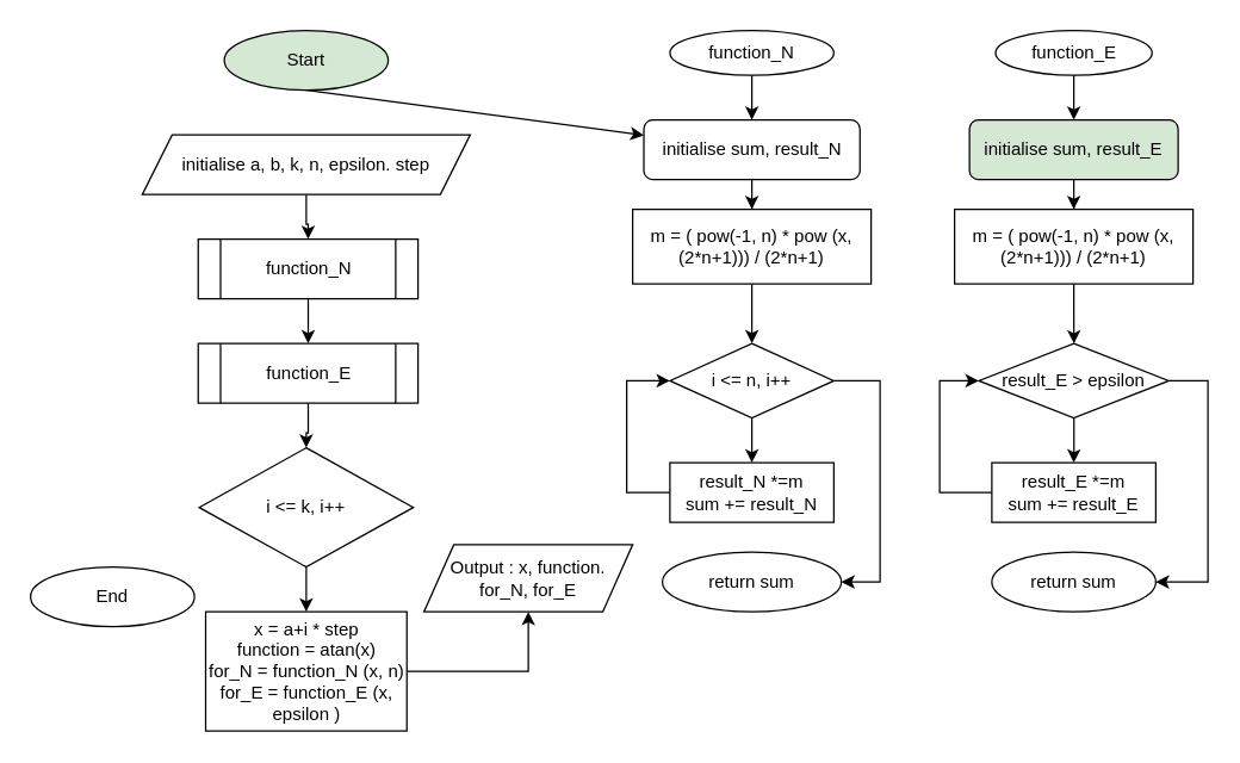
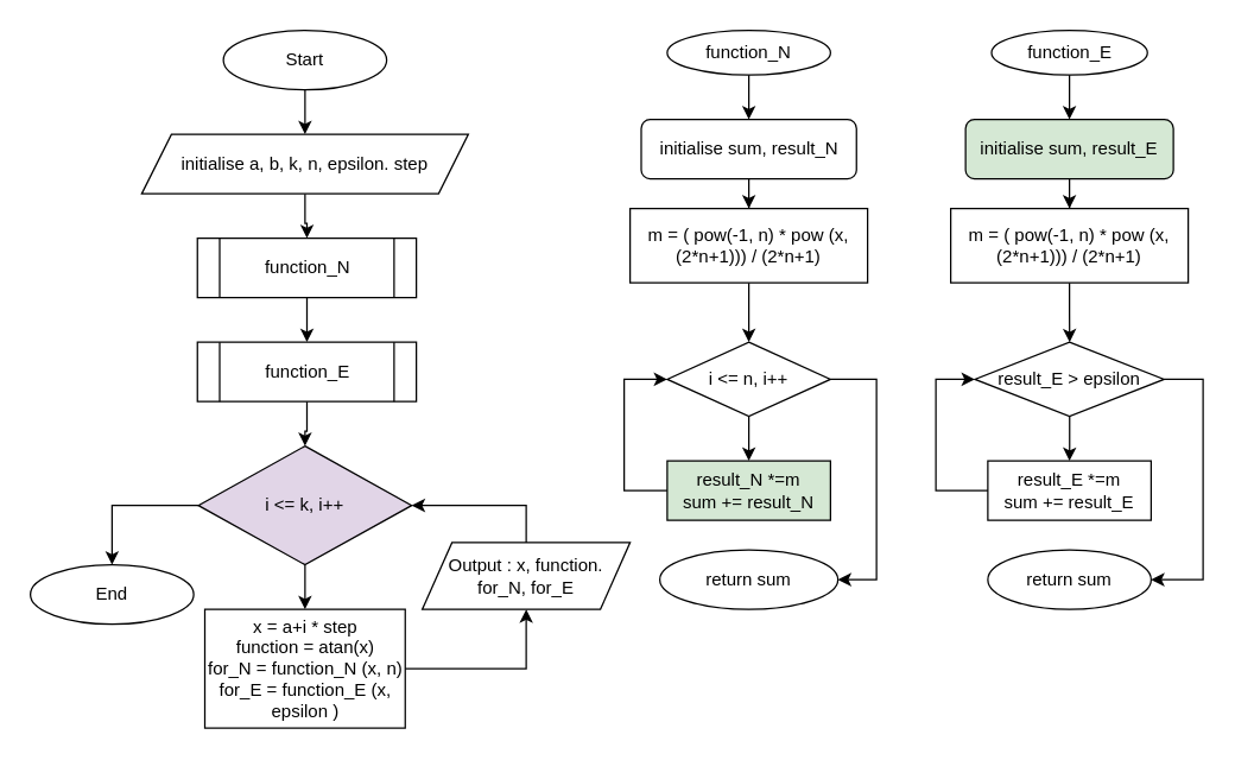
  <mxCell id="0" />
  <mxCell id="1" parent="0" />
- <mxCell id="2" value="Start" style="ellipse;whiteSpace=wrap;html=1;fillColor=#d5e8d4;" vertex="1" parent="1"><mxGeometry x="150" y="20" width="110" height="40" as="geometry" /></mxCell>
+ <mxCell id="2" value="Start" style="ellipse;whiteSpace=wrap;html=1;" vertex="1" parent="1"><mxGeometry x="150" y="20" width="110" height="40" as="geometry" /></mxCell>
  <mxCell id="3" value="End" style="ellipse;whiteSpace=wrap;html=1;" vertex="1" parent="1"><mxGeometry x="20" y="380" width="110" height="40" as="geometry" /></mxCell>
  <mxCell id="4" value="" style="edgeStyle=orthogonalEdgeStyle;rounded=0;orthogonalLoop=1;jettySize=auto;html=1;" edge="1" parent="1" source="5" target="20"><mxGeometry relative="1" as="geometry" /></mxCell>
  <mxCell id="5" value="initialise a, b, k, n, epsilon. step" style="shape=parallelogram;perimeter=parallelogramPerimeter;whiteSpace=wrap;html=1;fixedSize=1;" vertex="1" parent="1"><mxGeometry x="95" y="90" width="220" height="40" as="geometry" /></mxCell>
  <mxCell id="6" value="Output : x, function. for_N, for_E" style="shape=parallelogram;perimeter=parallelogramPerimeter;whiteSpace=wrap;html=1;fixedSize=1;" vertex="1" parent="1"><mxGeometry x="284" y="365" width="140" height="45" as="geometry" /></mxCell>
  <mxCell id="7" value="" style="edgeStyle=orthogonalEdgeStyle;rounded=0;orthogonalLoop=1;jettySize=auto;html=1;" edge="1" parent="1" source="8" target="23"><mxGeometry relative="1" as="geometry" /></mxCell>
  <mxCell id="8" value="function_E" style="shape=process;whiteSpace=wrap;html=1;backgroundOutline=1;" vertex="1" parent="1"><mxGeometry x="132.5" y="230" width="147.5" height="40" as="geometry" /></mxCell>
- <mxCell id="9" value="" style="endArrow=classic;html=1;rounded=0;exitX=0.5;exitY=1;exitDx=0;exitDy=0;" edge="1" parent="1" source="2" target="12"><mxGeometry width="50" height="50" relative="1" as="geometry"><mxPoint x="310" y="140" as="sourcePoint" /><mxPoint x="360" y="90" as="targetPoint" /></mxGeometry></mxCell>
+ <mxCell id="9" value="" style="endArrow=classic;html=1;rounded=0;exitX=0.5;exitY=1;exitDx=0;exitDy=0;entryX=0.5;entryY=0;entryDx=0;entryDy=0;" edge="1" parent="1" source="2" target="5"><mxGeometry width="50" height="50" relative="1" as="geometry"><mxPoint x="310" y="140" as="sourcePoint" /><mxPoint x="360" y="90" as="targetPoint" /></mxGeometry></mxCell>
  <mxCell id="10" value="function_N" style="ellipse;whiteSpace=wrap;html=1;" vertex="1" parent="1"><mxGeometry x="449" y="20" width="110" height="30" as="geometry" /></mxCell>
  <mxCell id="11" value="" style="edgeStyle=orthogonalEdgeStyle;rounded=0;orthogonalLoop=1;jettySize=auto;html=1;" edge="1" parent="1" source="12" target="28"><mxGeometry relative="1" as="geometry" /></mxCell>
  <mxCell id="12" value="initialise sum, result_N" style="rounded=1;whiteSpace=wrap;html=1;" vertex="1" parent="1"><mxGeometry x="431.5" y="80" width="145" height="40" as="geometry" /></mxCell>
  <mxCell id="13" value="return sum" style="ellipse;whiteSpace=wrap;html=1;" vertex="1" parent="1"><mxGeometry x="444" y="370" width="120" height="40" as="geometry" /></mxCell>
  <mxCell id="14" value="function_E" style="ellipse;whiteSpace=wrap;html=1;" vertex="1" parent="1"><mxGeometry x="667.5" y="20" width="105" height="30" as="geometry" /></mxCell>
  <mxCell id="15" value="" style="edgeStyle=orthogonalEdgeStyle;rounded=0;orthogonalLoop=1;jettySize=auto;html=1;" edge="1" parent="1" source="16" target="30"><mxGeometry relative="1" as="geometry" /></mxCell>
  <mxCell id="16" value="initialise sum, result_E" style="rounded=1;whiteSpace=wrap;html=1;fillColor=#d5e8d4;" vertex="1" parent="1"><mxGeometry x="650" y="80" width="140" height="40" as="geometry" /></mxCell>
  <mxCell id="17" value="return sum" style="ellipse;whiteSpace=wrap;html=1;" vertex="1" parent="1"><mxGeometry x="665" y="370" width="110" height="40" as="geometry" /></mxCell>
  <mxCell id="18" value="" style="endArrow=classic;html=1;rounded=0;exitX=0.5;exitY=1;exitDx=0;exitDy=0;" edge="1" parent="1" source="14"><mxGeometry width="50" height="50" relative="1" as="geometry"><mxPoint x="670" y="310" as="sourcePoint" /><mxPoint x="720" y="80" as="targetPoint" /></mxGeometry></mxCell>
  <mxCell id="19" value="" style="edgeStyle=orthogonalEdgeStyle;rounded=0;orthogonalLoop=1;jettySize=auto;html=1;" edge="1" parent="1" source="20" target="8"><mxGeometry relative="1" as="geometry" /></mxCell>
  <mxCell id="20" value="function_N" style="shape=process;whiteSpace=wrap;html=1;backgroundOutline=1;" vertex="1" parent="1"><mxGeometry x="132.5" y="160" width="147.5" height="40" as="geometry" /></mxCell>
  <mxCell id="21" value="x = a+i * step&lt;div&gt;function = atan(x)&lt;/div&gt;&lt;div&gt;for_N = function_N (x, n)&lt;/div&gt;&lt;div&gt;for_E = function_E (x, epsilon )&lt;/div&gt;" style="rounded=0;whiteSpace=wrap;html=1;" vertex="1" parent="1"><mxGeometry x="137.51" y="410" width="134.99" height="80" as="geometry" /></mxCell>
  <mxCell id="22" value="" style="edgeStyle=orthogonalEdgeStyle;rounded=0;orthogonalLoop=1;jettySize=auto;html=1;" edge="1" parent="1" source="23" target="21"><mxGeometry relative="1" as="geometry" /></mxCell>
- <mxCell id="23" value="i &amp;lt;= k, i++" style="rhombus;whiteSpace=wrap;html=1;" vertex="1" parent="1"><mxGeometry x="133.13" y="300" width="143.75" height="80" as="geometry" /></mxCell>
+ <mxCell id="23" value="i &amp;lt;= k, i++" style="rhombus;whiteSpace=wrap;html=1;fillColor=#e1d5e7;" vertex="1" parent="1"><mxGeometry x="133.13" y="300" width="143.75" height="80" as="geometry" /></mxCell>
  <mxCell id="24" value="" style="endArrow=classic;html=1;rounded=0;exitX=1;exitY=0.5;exitDx=0;exitDy=0;entryX=0.5;entryY=1;entryDx=0;entryDy=0;" edge="1" parent="1" source="21" target="6"><mxGeometry width="50" height="50" relative="1" as="geometry"><mxPoint x="400" y="430" as="sourcePoint" /><mxPoint x="370" y="410" as="targetPoint" /><Array as="points"><mxPoint x="354" y="450" /></Array></mxGeometry></mxCell>
+ <mxCell id="25" value="" style="endArrow=classic;html=1;rounded=0;exitX=0.5;exitY=0;exitDx=0;exitDy=0;entryX=1;entryY=0.5;entryDx=0;entryDy=0;" edge="1" parent="1" source="6" target="23"><mxGeometry width="50" height="50" relative="1" as="geometry"><mxPoint x="400" y="430" as="sourcePoint" /><mxPoint x="450" y="380" as="targetPoint" /><Array as="points"><mxPoint x="354" y="340" /></Array></mxGeometry></mxCell>
+ <mxCell id="26" value="" style="endArrow=classic;html=1;rounded=0;exitX=0;exitY=0.5;exitDx=0;exitDy=0;entryX=0.5;entryY=0;entryDx=0;entryDy=0;" edge="1" parent="1" source="23" target="3"><mxGeometry width="50" height="50" relative="1" as="geometry"><mxPoint x="400" y="430" as="sourcePoint" /><mxPoint x="450" y="380" as="targetPoint" /><Array as="points"><mxPoint x="75" y="340" /></Array></mxGeometry></mxCell>
  <mxCell id="27" value="" style="edgeStyle=orthogonalEdgeStyle;rounded=0;orthogonalLoop=1;jettySize=auto;html=1;" edge="1" parent="1" source="28" target="33"><mxGeometry relative="1" as="geometry" /></mxCell>
  <mxCell id="28" value="m = ( pow(-1, n) * pow (x, (2*n+1))) / (2*n+1)" style="rounded=0;whiteSpace=wrap;html=1;" vertex="1" parent="1"><mxGeometry x="424" y="140" width="160" height="50" as="geometry" /></mxCell>
  <mxCell id="29" value="" style="edgeStyle=orthogonalEdgeStyle;rounded=0;orthogonalLoop=1;jettySize=auto;html=1;" edge="1" parent="1" source="30" target="38"><mxGeometry relative="1" as="geometry" /></mxCell>
  <mxCell id="30" value="m = ( pow(-1, n) * pow (x, (2*n+1))) / (2*n+1)" style="rounded=0;whiteSpace=wrap;html=1;" vertex="1" parent="1"><mxGeometry x="640" y="140" width="160" height="50" as="geometry" /></mxCell>
  <mxCell id="31" value="" style="endArrow=classic;html=1;rounded=0;exitX=0.5;exitY=1;exitDx=0;exitDy=0;entryX=0.5;entryY=0;entryDx=0;entryDy=0;" edge="1" parent="1" source="10" target="12"><mxGeometry width="50" height="50" relative="1" as="geometry"><mxPoint x="446.5" y="80" as="sourcePoint" /><mxPoint x="496.5" y="30" as="targetPoint" /></mxGeometry></mxCell>
  <mxCell id="32" value="" style="edgeStyle=orthogonalEdgeStyle;rounded=0;orthogonalLoop=1;jettySize=auto;html=1;" edge="1" parent="1" source="33" target="34"><mxGeometry relative="1" as="geometry" /></mxCell>
  <mxCell id="33" value="i &amp;lt;= n, i++" style="rhombus;whiteSpace=wrap;html=1;" vertex="1" parent="1"><mxGeometry x="449" y="230" width="110" height="50" as="geometry" /></mxCell>
- <mxCell id="34" value="result_N *=m&lt;div&gt;sum += result_N&lt;/div&gt;" style="rounded=0;whiteSpace=wrap;html=1;" vertex="1" parent="1"><mxGeometry x="449" y="310" width="110" height="40" as="geometry" /></mxCell>
+ <mxCell id="34" value="result_N *=m&lt;div&gt;sum += result_N&lt;/div&gt;" style="rounded=0;whiteSpace=wrap;html=1;fillColor=#d5e8d4;" vertex="1" parent="1"><mxGeometry x="449" y="310" width="110" height="40" as="geometry" /></mxCell>
  <mxCell id="35" value="" style="endArrow=classic;html=1;rounded=0;exitX=0;exitY=0.5;exitDx=0;exitDy=0;entryX=0;entryY=0.5;entryDx=0;entryDy=0;" edge="1" parent="1" source="34" target="33"><mxGeometry width="50" height="50" relative="1" as="geometry"><mxPoint x="410" y="390" as="sourcePoint" /><mxPoint x="411" y="240" as="targetPoint" /><Array as="points"><mxPoint x="420" y="330" /><mxPoint x="420" y="255" /></Array></mxGeometry></mxCell>
  <mxCell id="36" value="" style="endArrow=classic;html=1;rounded=0;exitX=1;exitY=0.5;exitDx=0;exitDy=0;entryX=1;entryY=0.5;entryDx=0;entryDy=0;" edge="1" parent="1" source="33" target="13"><mxGeometry width="50" height="50" relative="1" as="geometry"><mxPoint x="400" y="340" as="sourcePoint" /><mxPoint x="450" y="290" as="targetPoint" /><Array as="points"><mxPoint x="590" y="255" /><mxPoint x="590" y="390" /></Array></mxGeometry></mxCell>
  <mxCell id="37" value="" style="edgeStyle=orthogonalEdgeStyle;rounded=0;orthogonalLoop=1;jettySize=auto;html=1;" edge="1" parent="1" source="38" target="39"><mxGeometry relative="1" as="geometry" /></mxCell>
  <mxCell id="38" value="result_E &amp;gt; epsilon" style="rhombus;whiteSpace=wrap;html=1;" vertex="1" parent="1"><mxGeometry x="656.25" y="230" width="127.5" height="50" as="geometry" /></mxCell>
  <mxCell id="39" value="result_E *=m&lt;div&gt;sum += result_E&lt;/div&gt;" style="rounded=0;whiteSpace=wrap;html=1;" vertex="1" parent="1"><mxGeometry x="665" y="310" width="110" height="40" as="geometry" /></mxCell>
  <mxCell id="40" value="" style="endArrow=classic;html=1;rounded=0;exitX=0;exitY=0.5;exitDx=0;exitDy=0;entryX=0;entryY=0.5;entryDx=0;entryDy=0;" edge="1" parent="1" source="39" target="38"><mxGeometry width="50" height="50" relative="1" as="geometry"><mxPoint x="400" y="340" as="sourcePoint" /><mxPoint x="450" y="290" as="targetPoint" /><Array as="points"><mxPoint x="630" y="330" /><mxPoint x="630" y="255" /></Array></mxGeometry></mxCell>
  <mxCell id="41" value="" style="endArrow=classic;html=1;rounded=0;exitX=1;exitY=0.5;exitDx=0;exitDy=0;entryX=1;entryY=0.5;entryDx=0;entryDy=0;" edge="1" parent="1" source="38" target="17"><mxGeometry width="50" height="50" relative="1" as="geometry"><mxPoint x="400" y="340" as="sourcePoint" /><mxPoint x="450" y="290" as="targetPoint" /><Array as="points"><mxPoint x="810" y="255" /><mxPoint x="810" y="390" /></Array></mxGeometry></mxCell>
